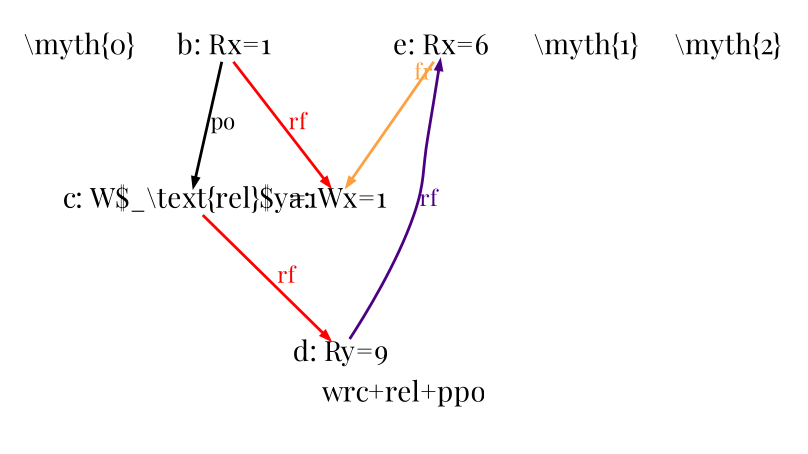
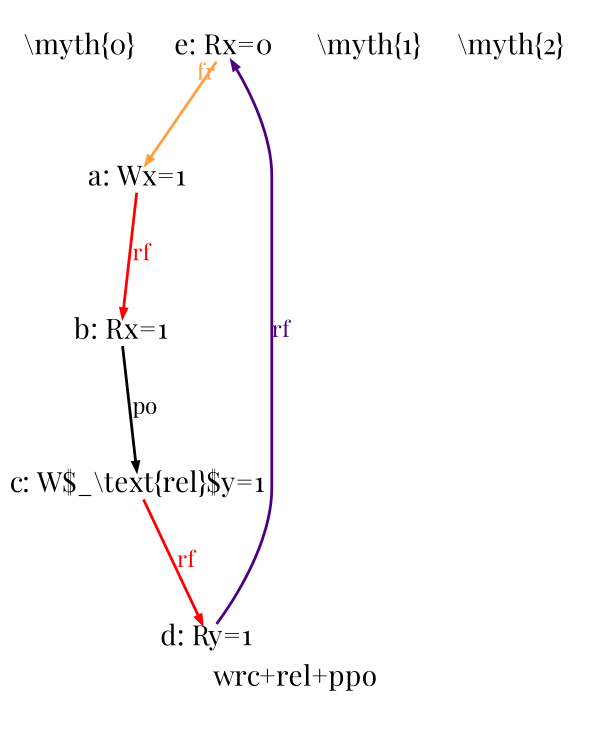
  digraph {
    fontname="Playfair Display"
    fontsize=10
    label="wrc+rel+ppo"
    splines=spline
    node [fixedsize=true fontname="Playfair Display" fontsize=10 shape=none]
    edge [arrowsize=0.300000 color=red fontcolor=red fontname="Playfair Display" fontsize=8]
    n1 [height=0.091875 label="\\myth{0}" width=0.455000]
    n2 [height=0.138889 label="a: Wx=1" width=0.486111]
    n3 [height=0.138889 label="b: Rx=1" width=0.486111]
    n4 [height=0.138889 label="c: W$_\\text{rel}$y=1" width=0.486111]
    n5 [height=0.091875 label="\\myth{1}" width=0.455000]
-   n6 [height=0.138889 label="d: Ry=9" width=0.486111]
+   n6 [height=0.138889 label="d: Ry=1" width=0.486111]
    n7 [height=0.091875 label="\\myth{2}" width=0.455000]
-   n8 [height=0.138889 label="e: Rx=6" width=0.486111]
-   n3 -> n2 [label=rf]
+   n8 [height=0.138889 label="e: Rx=0" width=0.486111]
+   n2 -> n3 [label=rf]
    n3 -> n4 [color=black fontcolor=black label=po]
    n4 -> n6 [label=rf]
    n8 -> n2 [color="#ffa040" fontcolor="#ffa040" taillabel=fr]
    n8 -> n6 [color=indigo dir=back fontcolor=indigo label=rf]
  }
